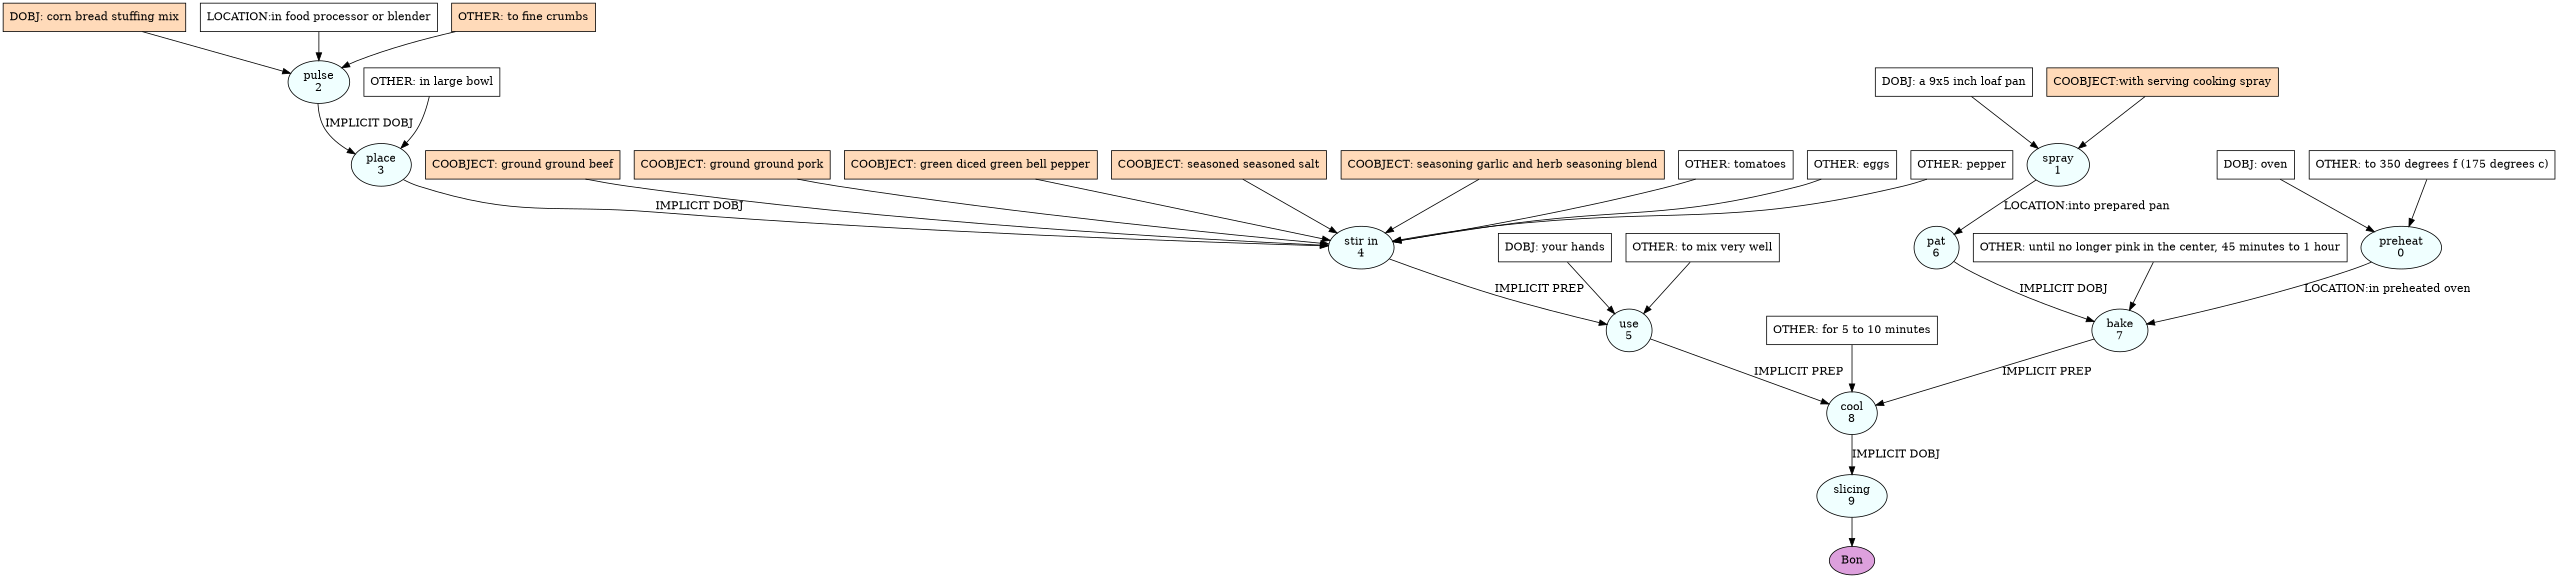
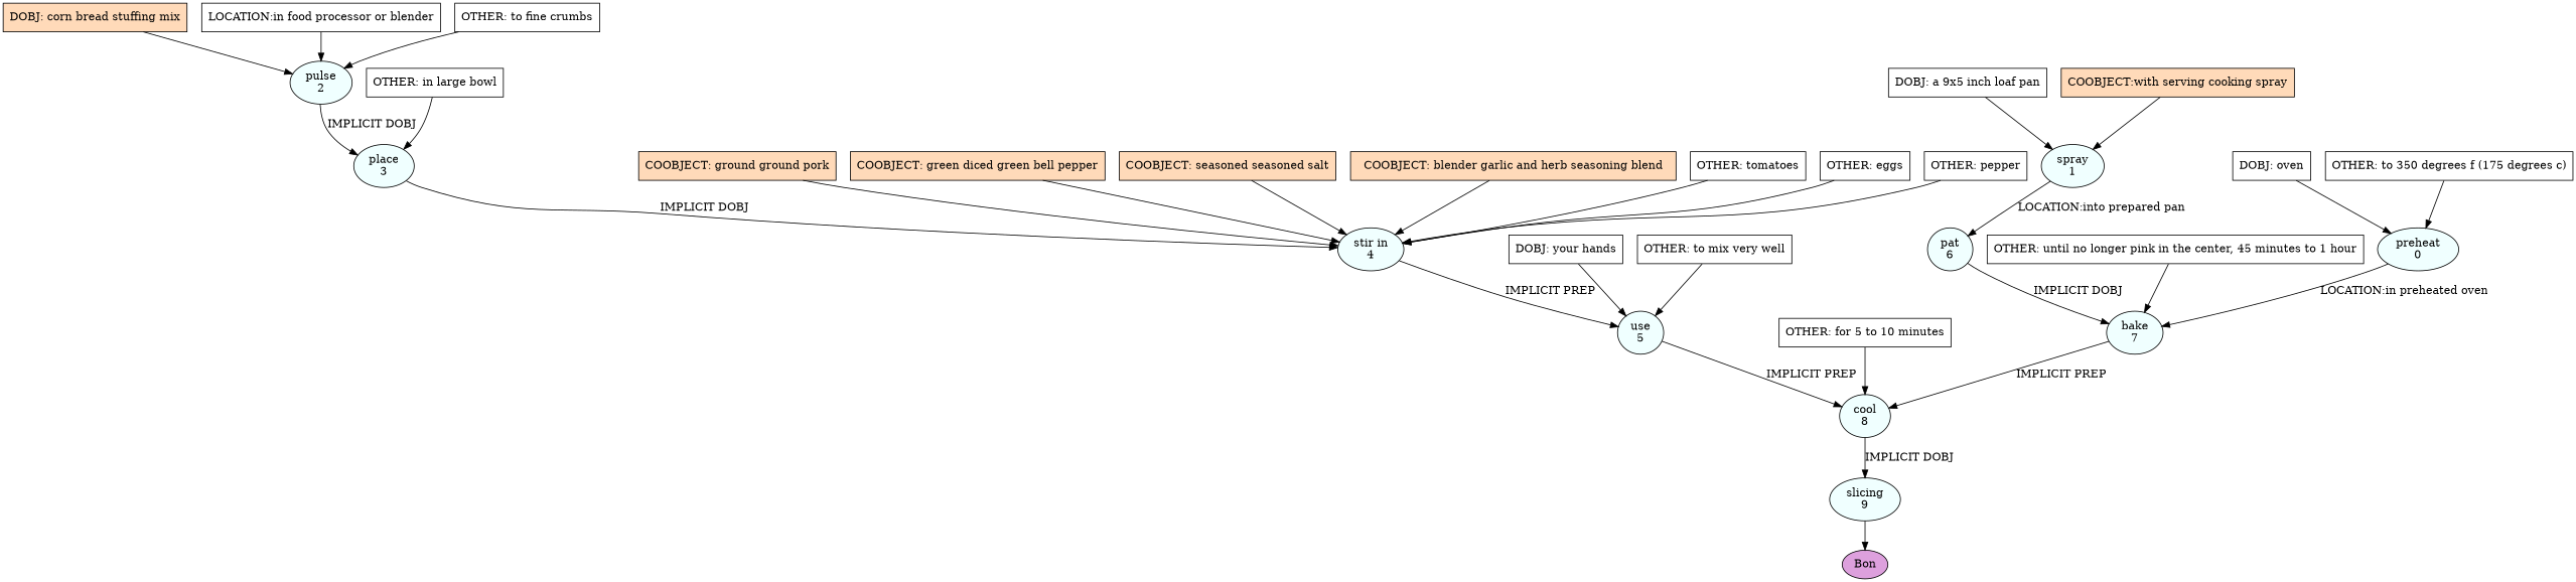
  digraph {
    node [fillcolor=white shape=box style=filled]
    n1 [fillcolor=azure label="preheat\n0" shape=oval]
    n2 [fillcolor=azure label="bake\n7" shape=oval]
    n3 [fillcolor=azure label="cool\n8" shape=oval]
    n4 [fillcolor=azure label="spray\n1" shape=oval]
    n5 [fillcolor=azure label="pat\n6" shape=oval]
    n6 [fillcolor=azure label="pulse\n2" shape=oval]
    n7 [fillcolor=azure label="place\n3" shape=oval]
    n8 [fillcolor=azure label="stir in\n4" shape=oval]
    n9 [fillcolor=azure label="use\n5" shape=oval]
    n10 [fillcolor=azure label="slicing\n9" shape=oval]
    n11 [fillcolor=plum label=Bon shape=oval]
    n12 [label="DOBJ: a 9x5 inch loaf pan"]
    n13 [fillcolor=peachpuff label="COOBJECT:with serving cooking spray"]
    n14 [label="DOBJ: oven"]
    n15 [label="OTHER: to 350 degrees f (175 degrees c)"]
    n16 [fillcolor=peachpuff label="DOBJ: corn bread stuffing mix"]
    n17 [label="LOCATION:in food processor or blender"]
-   n18 [fillcolor=peachpuff label="OTHER: to fine crumbs"]
+   n18 [label="OTHER: to fine crumbs"]
    n19 [label="OTHER: in large bowl"]
-   n20 [fillcolor=peachpuff label="COOBJECT: ground ground beef"]
    n21 [fillcolor=peachpuff label="COOBJECT: ground ground pork"]
    n22 [fillcolor=peachpuff label="COOBJECT: green diced green bell pepper"]
    n23 [fillcolor=peachpuff label="COOBJECT: seasoned seasoned salt"]
-   n24 [fillcolor=peachpuff label="COOBJECT: seasoning garlic and herb seasoning blend"]
+   n24 [fillcolor=peachpuff label="COOBJECT: blender garlic and herb seasoning blend"]
    n25 [label="OTHER: tomatoes"]
    n26 [label="OTHER: eggs"]
    n27 [label="OTHER: pepper"]
    n28 [label="DOBJ: your hands"]
    n29 [label="OTHER: to mix very well"]
    n30 [label="OTHER: until no longer pink in the center, 45 minutes to 1 hour"]
    n31 [label="OTHER: for 5 to 10 minutes"]
    n1 -> n2 [label="LOCATION:in preheated oven"]
    n2 -> n3 [label="IMPLICIT PREP"]
    n3 -> n10 [label="IMPLICIT DOBJ"]
    n4 -> n5 [label="LOCATION:into prepared pan"]
    n5 -> n2 [label="IMPLICIT DOBJ"]
    n6 -> n7 [label="IMPLICIT DOBJ"]
    n7 -> n8 [label="IMPLICIT DOBJ"]
    n8 -> n9 [label="IMPLICIT PREP"]
    n9 -> n3 [label="IMPLICIT PREP"]
    n10 -> n11
    n12 -> n4
    n13 -> n4
    n14 -> n1
    n15 -> n1
    n16 -> n6
    n17 -> n6
    n18 -> n6
    n19 -> n7
-   n20 -> n8
    n21 -> n8
    n22 -> n8
    n23 -> n8
    n24 -> n8
    n25 -> n8
    n26 -> n8
    n27 -> n8
    n28 -> n9
    n29 -> n9
    n30 -> n2
    n31 -> n3
  }
